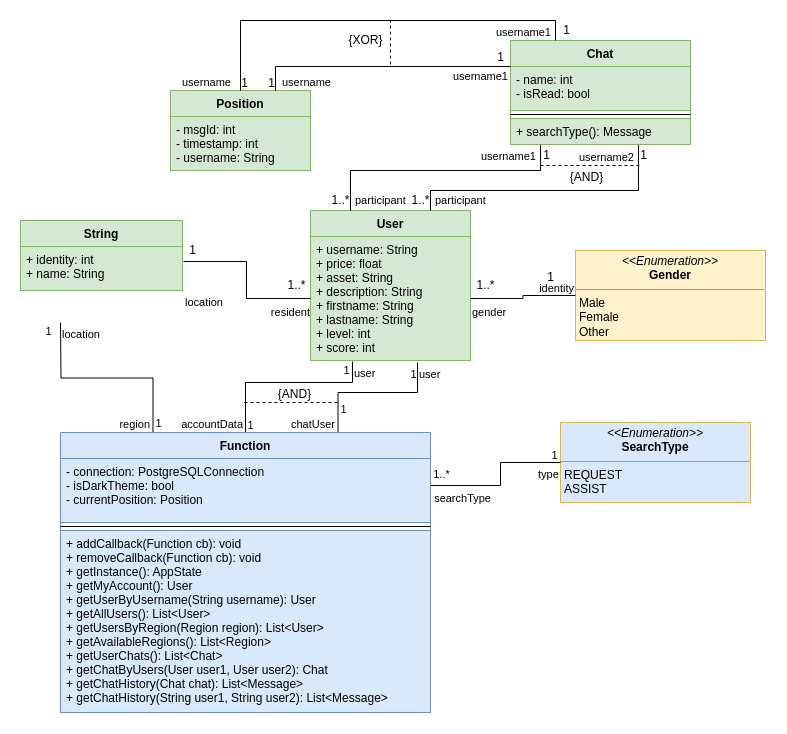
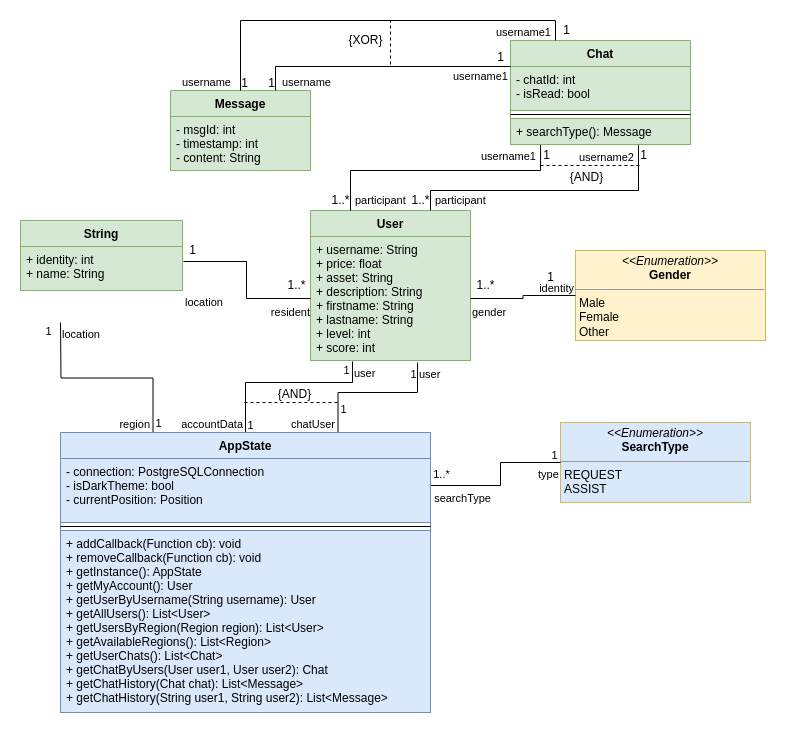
  <mxCell id="0" />
  <mxCell id="1" parent="0" />
  <mxCell id="2" value="User" style="swimlane;fontStyle=1;align=center;verticalAlign=top;childLayout=stackLayout;horizontal=1;startSize=26;horizontalStack=0;resizeParent=1;resizeParentMax=0;resizeLast=0;collapsible=1;marginBottom=0;fillColor=#d5e8d4;strokeColor=#82b366;" parent="1" vertex="1"><mxGeometry x="310" y="210" width="160" height="150" as="geometry"><mxRectangle x="330" y="370" width="60" height="26" as="alternateBounds" /></mxGeometry></mxCell>
  <mxCell id="3" value="+ username: String&#10;+ price: float&#10;+ asset: String&#10;+ description: String&#10;+ firstname: String&#10;+ lastname: String&#10;+ level: int&#10;+ score: int" style="text;strokeColor=#82b366;fillColor=#d5e8d4;align=left;verticalAlign=top;spacingLeft=4;spacingRight=4;overflow=hidden;rotatable=0;points=[[0,0.5],[1,0.5]];portConstraint=eastwest;" parent="2" vertex="1"><mxGeometry y="26" width="160" height="124" as="geometry" /></mxCell>
  <mxCell id="4" value="" style="line;strokeWidth=1;fillColor=none;align=left;verticalAlign=middle;spacingTop=-1;spacingLeft=3;spacingRight=3;rotatable=0;labelPosition=right;points=[];portConstraint=eastwest;" parent="2" vertex="1"><mxGeometry y="150" width="160" as="geometry" /></mxCell>
  <mxCell id="5" value="&lt;p style=&quot;margin: 0px ; margin-top: 4px ; text-align: center&quot;&gt;&lt;i&gt;&amp;lt;&amp;lt;Enumeration&amp;gt;&amp;gt;&lt;/i&gt;&lt;br&gt;&lt;b&gt;Gender&lt;/b&gt;&lt;/p&gt;&lt;hr size=&quot;1&quot;&gt;&lt;p style=&quot;margin: 0px ; margin-left: 4px&quot;&gt;Male&lt;/p&gt;&lt;p style=&quot;margin: 0px ; margin-left: 4px&quot;&gt;Female&lt;/p&gt;&lt;p style=&quot;margin: 0px ; margin-left: 4px&quot;&gt;Other&lt;/p&gt;&lt;hr size=&quot;1&quot;&gt;&lt;p style=&quot;margin: 0px ; margin-left: 4px&quot;&gt;&lt;br&gt;&lt;/p&gt;" style="verticalAlign=top;align=left;overflow=fill;fontSize=12;fontFamily=Helvetica;html=1;fillColor=#fff2cc;strokeColor=#d6b656;" parent="1" vertex="1"><mxGeometry x="575" y="250" width="190" height="90" as="geometry" /></mxCell>
  <mxCell id="6" value="String" style="swimlane;fontStyle=1;align=center;verticalAlign=top;childLayout=stackLayout;horizontal=1;startSize=26;horizontalStack=0;resizeParent=1;resizeParentMax=0;resizeLast=0;collapsible=1;marginBottom=0;fillColor=#d5e8d4;strokeColor=#82b366;" parent="1" vertex="1"><mxGeometry x="20" y="220" width="162" height="70" as="geometry"><mxRectangle x="330" y="370" width="60" height="26" as="alternateBounds" /></mxGeometry></mxCell>
  <mxCell id="7" value="+ identity: int&#10;+ name: String" style="text;strokeColor=#82b366;fillColor=#d5e8d4;align=left;verticalAlign=top;spacingLeft=4;spacingRight=4;overflow=hidden;rotatable=0;points=[[0,0.5],[1,0.5]];portConstraint=eastwest;" parent="6" vertex="1"><mxGeometry y="26" width="162" height="44" as="geometry" /></mxCell>
  <mxCell id="8" value="" style="line;strokeWidth=1;fillColor=none;align=left;verticalAlign=middle;spacingTop=-1;spacingLeft=3;spacingRight=3;rotatable=0;labelPosition=right;points=[];portConstraint=eastwest;" parent="6" vertex="1"><mxGeometry y="70" width="162" as="geometry" /></mxCell>
  <mxCell id="9" value="" style="endArrow=none;html=1;edgeStyle=orthogonalEdgeStyle;fontColor=#000000;exitX=0.25;exitY=0;exitDx=0;exitDy=0;entryX=0.167;entryY=0.962;entryDx=0;entryDy=0;entryPerimeter=0;rounded=0;" parent="1" source="2" target="58" edge="1"><mxGeometry relative="1" as="geometry"><mxPoint x="310" y="250" as="sourcePoint" /><mxPoint x="500" y="160" as="targetPoint" /><Array as="points"><mxPoint x="350" y="170" /><mxPoint x="540" y="170" /></Array></mxGeometry></mxCell>
  <mxCell id="10" value="participant" style="edgeLabel;resizable=0;html=1;align=left;verticalAlign=bottom;" parent="9" connectable="0" vertex="1"><mxGeometry x="-1" relative="1" as="geometry"><mxPoint x="3" y="-2" as="offset" /></mxGeometry></mxCell>
  <mxCell id="11" value="username1" style="edgeLabel;resizable=0;html=1;align=right;verticalAlign=bottom;" parent="9" connectable="0" vertex="1"><mxGeometry x="1" relative="1" as="geometry"><mxPoint x="-3.92" y="21.1" as="offset" /></mxGeometry></mxCell>
  <mxCell id="12" value="1" style="text;html=1;align=center;verticalAlign=middle;resizable=0;points=[];autosize=1;fontColor=#000000;" parent="1" vertex="1"><mxGeometry x="536" y="145" width="20" height="20" as="geometry" /></mxCell>
  <mxCell id="13" value="" style="endArrow=none;html=1;edgeStyle=orthogonalEdgeStyle;fontColor=#000000;exitX=1;exitY=0.5;exitDx=0;exitDy=0;entryX=0;entryY=0.5;entryDx=0;entryDy=0;rounded=0;" parent="1" source="3" target="5" edge="1"><mxGeometry relative="1" as="geometry"><mxPoint x="400" y="220" as="sourcePoint" /><mxPoint x="608.92" y="74" as="targetPoint" /></mxGeometry></mxCell>
  <mxCell id="14" value="gender" style="edgeLabel;resizable=0;html=1;align=left;verticalAlign=bottom;" parent="13" connectable="0" vertex="1"><mxGeometry x="-1" relative="1" as="geometry"><mxPoint y="22" as="offset" /></mxGeometry></mxCell>
  <mxCell id="15" value="identity" style="edgeLabel;resizable=0;html=1;align=right;verticalAlign=bottom;" parent="13" connectable="0" vertex="1"><mxGeometry x="1" relative="1" as="geometry"><mxPoint x="-1" y="1" as="offset" /></mxGeometry></mxCell>
  <mxCell id="16" value="1" style="text;html=1;align=center;verticalAlign=middle;resizable=0;points=[];autosize=1;fontColor=#000000;" parent="1" vertex="1"><mxGeometry x="540" y="267" width="20" height="20" as="geometry" /></mxCell>
  <mxCell id="17" value="1..*" style="text;html=1;align=center;verticalAlign=middle;resizable=0;points=[];autosize=1;fontColor=#000000;" parent="1" vertex="1"><mxGeometry x="470" y="275" width="30" height="20" as="geometry" /></mxCell>
  <mxCell id="18" value="" style="endArrow=none;html=1;edgeStyle=orthogonalEdgeStyle;fontColor=#000000;exitX=1.006;exitY=0.341;exitDx=0;exitDy=0;entryX=0;entryY=0.5;entryDx=0;entryDy=0;rounded=0;exitPerimeter=0;" parent="1" source="7" target="3" edge="1"><mxGeometry relative="1" as="geometry"><mxPoint x="480" y="293" as="sourcePoint" /><mxPoint x="570" y="275" as="targetPoint" /></mxGeometry></mxCell>
  <mxCell id="19" value="location" style="edgeLabel;resizable=0;html=1;align=left;verticalAlign=bottom;" parent="18" connectable="0" vertex="1"><mxGeometry x="-1" relative="1" as="geometry"><mxPoint y="49" as="offset" /></mxGeometry></mxCell>
  <mxCell id="20" value="resident" style="edgeLabel;resizable=0;html=1;align=right;verticalAlign=bottom;" parent="18" connectable="0" vertex="1"><mxGeometry x="1" relative="1" as="geometry"><mxPoint x="-0.14" y="22" as="offset" /></mxGeometry></mxCell>
  <mxCell id="21" value="1" style="text;html=1;align=center;verticalAlign=middle;resizable=0;points=[];autosize=1;fontColor=#000000;" parent="1" vertex="1"><mxGeometry x="182" y="240" width="20" height="20" as="geometry" /></mxCell>
  <mxCell id="22" value="1..*" style="text;html=1;align=center;verticalAlign=middle;resizable=0;points=[];autosize=1;fontColor=#000000;" parent="1" vertex="1"><mxGeometry x="281" y="275" width="30" height="20" as="geometry" /></mxCell>
  <mxCell id="23" value="&lt;p style=&quot;margin: 0px ; margin-top: 4px ; text-align: center&quot;&gt;&lt;i&gt;&amp;lt;&amp;lt;Enumeration&amp;gt;&amp;gt;&lt;/i&gt;&lt;br&gt;&lt;b&gt;SearchType&lt;/b&gt;&lt;/p&gt;&lt;hr size=&quot;1&quot;&gt;&lt;p style=&quot;margin: 0px ; margin-left: 4px&quot;&gt;REQUEST&lt;/p&gt;&lt;p style=&quot;margin: 0px ; margin-left: 4px&quot;&gt;ASSIST&lt;/p&gt;&lt;hr size=&quot;1&quot;&gt;&lt;p style=&quot;margin: 0px ; margin-left: 4px&quot;&gt;&lt;br&gt;&lt;/p&gt;" style="verticalAlign=top;align=left;overflow=fill;fontSize=12;fontFamily=Helvetica;html=1;fillColor=#dae8fc;strokeColor=#d6b656;" parent="1" vertex="1"><mxGeometry x="560" y="422" width="190" height="80" as="geometry" /></mxCell>
  <mxCell id="24" value="" style="endArrow=none;html=1;edgeStyle=orthogonalEdgeStyle;fontColor=#000000;entryX=0.25;entryY=0;entryDx=0;entryDy=0;exitX=0.247;exitY=1;exitDx=0;exitDy=0;exitPerimeter=0;rounded=0;" parent="1" target="75" edge="1"><mxGeometry relative="1" as="geometry"><mxPoint x="60.014" y="322" as="sourcePoint" /><mxPoint x="470" y="282" as="targetPoint" /></mxGeometry></mxCell>
  <mxCell id="25" value="location" style="edgeLabel;resizable=0;html=1;align=left;verticalAlign=bottom;" parent="24" connectable="0" vertex="1"><mxGeometry x="-1" relative="1" as="geometry"><mxPoint y="20" as="offset" /></mxGeometry></mxCell>
  <mxCell id="26" value="region" style="edgeLabel;resizable=0;html=1;align=right;verticalAlign=bottom;" parent="24" connectable="0" vertex="1"><mxGeometry x="1" relative="1" as="geometry"><mxPoint x="-2.5" as="offset" /></mxGeometry></mxCell>
  <mxCell id="27" value="" style="endArrow=none;html=1;edgeStyle=orthogonalEdgeStyle;fontColor=#000000;entryX=0.5;entryY=0;entryDx=0;entryDy=0;rounded=0;" parent="1" target="75" edge="1"><mxGeometry relative="1" as="geometry"><mxPoint x="352" y="361" as="sourcePoint" /><mxPoint x="162.5" y="442" as="targetPoint" /><Array as="points"><mxPoint x="352" y="382" /><mxPoint x="245" y="382" /></Array></mxGeometry></mxCell>
  <mxCell id="28" value="user" style="edgeLabel;resizable=0;html=1;align=left;verticalAlign=bottom;" parent="27" connectable="0" vertex="1"><mxGeometry x="-1" relative="1" as="geometry"><mxPoint y="20" as="offset" /></mxGeometry></mxCell>
  <mxCell id="29" value="accountData" style="edgeLabel;resizable=0;html=1;align=right;verticalAlign=bottom;" parent="27" connectable="0" vertex="1"><mxGeometry x="1" relative="1" as="geometry"><mxPoint x="-2.5" as="offset" /></mxGeometry></mxCell>
  <mxCell id="30" value="" style="endArrow=none;html=1;edgeStyle=orthogonalEdgeStyle;fontColor=#000000;entryX=0.75;entryY=0;entryDx=0;entryDy=0;exitX=0.669;exitY=1;exitDx=0;exitDy=0;exitPerimeter=0;rounded=0;" parent="1" target="75" edge="1"><mxGeometry relative="1" as="geometry"><mxPoint x="417.04" y="362" as="sourcePoint" /><mxPoint x="255" y="442" as="targetPoint" /><Array as="points"><mxPoint x="417" y="392" /><mxPoint x="338" y="392" /></Array></mxGeometry></mxCell>
  <mxCell id="31" value="user" style="edgeLabel;resizable=0;html=1;align=left;verticalAlign=bottom;" parent="30" connectable="0" vertex="1"><mxGeometry x="-1" relative="1" as="geometry"><mxPoint y="20" as="offset" /></mxGeometry></mxCell>
  <mxCell id="32" value="chatUser" style="edgeLabel;resizable=0;html=1;align=right;verticalAlign=bottom;" parent="30" connectable="0" vertex="1"><mxGeometry x="1" relative="1" as="geometry"><mxPoint x="-2.5" as="offset" /></mxGeometry></mxCell>
  <mxCell id="33" value="1" style="edgeLabel;html=1;align=center;verticalAlign=middle;resizable=0;points=[];fontColor=#000000;" parent="30" vertex="1" connectable="0"><mxGeometry x="-0.423" y="-10" relative="1" as="geometry"><mxPoint x="-62" y="26.01" as="offset" /></mxGeometry></mxCell>
  <mxCell id="34" value="1" style="edgeLabel;html=1;align=center;verticalAlign=middle;resizable=0;points=[];fontColor=#000000;" parent="1" vertex="1" connectable="0"><mxGeometry x="365.003" y="444.002" as="geometry"><mxPoint x="-318" y="-114" as="offset" /></mxGeometry></mxCell>
  <mxCell id="35" value="1" style="edgeLabel;html=1;align=center;verticalAlign=middle;resizable=0;points=[];fontColor=#000000;" parent="1" vertex="1" connectable="0"><mxGeometry x="377.003" y="455.002" as="geometry"><mxPoint x="-220" y="-33" as="offset" /></mxGeometry></mxCell>
  <mxCell id="36" value="1" style="edgeLabel;html=1;align=center;verticalAlign=middle;resizable=0;points=[];fontColor=#000000;" parent="1" vertex="1" connectable="0"><mxGeometry x="385.003" y="464.002" as="geometry"><mxPoint x="-136" y="-40" as="offset" /></mxGeometry></mxCell>
  <mxCell id="37" value="1" style="edgeLabel;html=1;align=center;verticalAlign=middle;resizable=0;points=[];fontColor=#000000;" parent="1" vertex="1" connectable="0"><mxGeometry x="400.003" y="448.002" as="geometry"><mxPoint x="-55" y="-79" as="offset" /></mxGeometry></mxCell>
  <mxCell id="38" value="1" style="edgeLabel;html=1;align=center;verticalAlign=middle;resizable=0;points=[];fontColor=#000000;" parent="1" vertex="1" connectable="0"><mxGeometry x="394.003" y="492.002" as="geometry"><mxPoint x="18" y="-119" as="offset" /></mxGeometry></mxCell>
  <mxCell id="39" value="1" style="edgeLabel;html=1;align=center;verticalAlign=middle;resizable=0;points=[];fontColor=#000000;" parent="1" vertex="1" connectable="0"><mxGeometry x="404.003" y="477.002" as="geometry"><mxPoint x="149" y="-23" as="offset" /></mxGeometry></mxCell>
  <mxCell id="40" value="" style="endArrow=none;html=1;edgeStyle=orthogonalEdgeStyle;fontColor=#000000;exitX=0;exitY=0.5;exitDx=0;exitDy=0;rounded=0;" parent="1" source="23" edge="1"><mxGeometry relative="1" as="geometry"><mxPoint x="427.04" y="362" as="sourcePoint" /><mxPoint x="430" y="485" as="targetPoint" /><Array as="points"><mxPoint x="500" y="462" /><mxPoint x="500" y="485" /></Array></mxGeometry></mxCell>
  <mxCell id="41" value="type" style="edgeLabel;resizable=0;html=1;align=left;verticalAlign=bottom;" parent="40" connectable="0" vertex="1"><mxGeometry x="-1" relative="1" as="geometry"><mxPoint x="-24" y="20" as="offset" /></mxGeometry></mxCell>
  <mxCell id="42" value="searchType" style="edgeLabel;resizable=0;html=1;align=right;verticalAlign=bottom;" parent="40" connectable="0" vertex="1"><mxGeometry x="1" relative="1" as="geometry"><mxPoint x="61" y="21" as="offset" /></mxGeometry></mxCell>
  <mxCell id="43" value="1..*" style="edgeLabel;html=1;align=center;verticalAlign=middle;resizable=0;points=[];fontColor=#000000;" parent="40" vertex="1" connectable="0"><mxGeometry x="-0.423" y="-10" relative="1" as="geometry"><mxPoint x="-76" y="21" as="offset" /></mxGeometry></mxCell>
- <mxCell id="44" value="Position" style="swimlane;fontStyle=1;align=center;verticalAlign=top;childLayout=stackLayout;horizontal=1;startSize=26;horizontalStack=0;resizeParent=1;resizeParentMax=0;resizeLast=0;collapsible=1;marginBottom=0;fillColor=#d5e8d4;strokeColor=#82b366;" parent="1" vertex="1"><mxGeometry x="170" y="90" width="140" height="80" as="geometry"><mxRectangle x="330" y="370" width="60" height="26" as="alternateBounds" /></mxGeometry></mxCell>
- <mxCell id="45" value="- msgId: int&#10;- timestamp: int&#10;- username: String&#10;" style="text;strokeColor=#82b366;fillColor=#d5e8d4;align=left;verticalAlign=top;spacingLeft=4;spacingRight=4;overflow=hidden;rotatable=0;points=[[0,0.5],[1,0.5]];portConstraint=eastwest;fontStyle=0;" parent="44" vertex="1"><mxGeometry y="26" width="140" height="54" as="geometry" /></mxCell>
+ <mxCell id="44" value="Message" style="swimlane;fontStyle=1;align=center;verticalAlign=top;childLayout=stackLayout;horizontal=1;startSize=26;horizontalStack=0;resizeParent=1;resizeParentMax=0;resizeLast=0;collapsible=1;marginBottom=0;fillColor=#d5e8d4;strokeColor=#82b366;" parent="1" vertex="1"><mxGeometry x="170" y="90" width="140" height="80" as="geometry"><mxRectangle x="330" y="370" width="60" height="26" as="alternateBounds" /></mxGeometry></mxCell>
+ <mxCell id="45" value="- msgId: int&#10;- timestamp: int&#10;- content: String&#10;" style="text;strokeColor=#82b366;fillColor=#d5e8d4;align=left;verticalAlign=top;spacingLeft=4;spacingRight=4;overflow=hidden;rotatable=0;points=[[0,0.5],[1,0.5]];portConstraint=eastwest;fontStyle=0;" parent="44" vertex="1"><mxGeometry y="26" width="140" height="54" as="geometry" /></mxCell>
  <mxCell id="46" value="" style="line;strokeWidth=1;fillColor=none;align=left;verticalAlign=middle;spacingTop=-1;spacingLeft=3;spacingRight=3;rotatable=0;labelPosition=right;points=[];portConstraint=eastwest;" parent="44" vertex="1"><mxGeometry y="80" width="140" as="geometry" /></mxCell>
  <mxCell id="47" value="" style="endArrow=none;html=1;edgeStyle=orthogonalEdgeStyle;fontColor=#000000;entryX=0.711;entryY=1;entryDx=0;entryDy=0;entryPerimeter=0;rounded=0;exitX=0.75;exitY=0;exitDx=0;exitDy=0;" parent="1" source="2" target="58" edge="1"><mxGeometry relative="1" as="geometry"><mxPoint x="510" y="210" as="sourcePoint" /><mxPoint x="550.06" y="153.012" as="targetPoint" /><Array as="points"><mxPoint x="430" y="190" /><mxPoint x="638" y="190" /></Array></mxGeometry></mxCell>
  <mxCell id="48" value="participant" style="edgeLabel;resizable=0;html=1;align=left;verticalAlign=bottom;" parent="47" connectable="0" vertex="1"><mxGeometry x="-1" relative="1" as="geometry"><mxPoint x="3" y="-2" as="offset" /></mxGeometry></mxCell>
  <mxCell id="49" value="username2" style="edgeLabel;resizable=0;html=1;align=right;verticalAlign=bottom;" parent="47" connectable="0" vertex="1"><mxGeometry x="1" relative="1" as="geometry"><mxPoint x="-3.92" y="21.1" as="offset" /></mxGeometry></mxCell>
  <mxCell id="50" value="1..*" style="text;html=1;align=center;verticalAlign=middle;resizable=0;points=[];autosize=1;fontColor=#000000;" parent="1" vertex="1"><mxGeometry x="325" y="190" width="30" height="20" as="geometry" /></mxCell>
  <mxCell id="51" value="" style="endArrow=none;html=1;edgeStyle=orthogonalEdgeStyle;fontColor=#000000;exitX=0.25;exitY=0;exitDx=0;exitDy=0;rounded=0;" parent="1" source="2" edge="1"><mxGeometry relative="1" as="geometry"><mxPoint x="350" y="210" as="sourcePoint" /><mxPoint x="350" y="209" as="targetPoint" /></mxGeometry></mxCell>
  <mxCell id="52" value="participant" style="edgeLabel;resizable=0;html=1;align=left;verticalAlign=bottom;" parent="51" connectable="0" vertex="1"><mxGeometry x="-1" relative="1" as="geometry"><mxPoint x="3" y="-2" as="offset" /></mxGeometry></mxCell>
  <mxCell id="53" value="1" style="text;html=1;align=center;verticalAlign=middle;resizable=0;points=[];autosize=1;fontColor=#000000;" parent="1" vertex="1"><mxGeometry x="633" y="145" width="20" height="20" as="geometry" /></mxCell>
  <mxCell id="54" value="1..*" style="text;html=1;align=center;verticalAlign=middle;resizable=0;points=[];autosize=1;fontColor=#000000;" parent="1" vertex="1"><mxGeometry x="405" y="190" width="30" height="20" as="geometry" /></mxCell>
  <mxCell id="55" value="Chat" style="swimlane;fontStyle=1;align=center;verticalAlign=top;childLayout=stackLayout;horizontal=1;startSize=26;horizontalStack=0;resizeParent=1;resizeParentMax=0;resizeLast=0;collapsible=1;marginBottom=0;fillColor=#d5e8d4;strokeColor=#82b366;" parent="1" vertex="1"><mxGeometry x="510" y="40" width="180" height="104" as="geometry" /></mxCell>
- <mxCell id="56" value="- name: int&#10;- isRead: bool" style="text;strokeColor=#82b366;fillColor=#d5e8d4;align=left;verticalAlign=top;spacingLeft=4;spacingRight=4;overflow=hidden;rotatable=0;points=[[0,0.5],[1,0.5]];portConstraint=eastwest;" parent="55" vertex="1"><mxGeometry y="26" width="180" height="44" as="geometry" /></mxCell>
+ <mxCell id="56" value="- chatId: int&#10;- isRead: bool" style="text;strokeColor=#82b366;fillColor=#d5e8d4;align=left;verticalAlign=top;spacingLeft=4;spacingRight=4;overflow=hidden;rotatable=0;points=[[0,0.5],[1,0.5]];portConstraint=eastwest;" parent="55" vertex="1"><mxGeometry y="26" width="180" height="44" as="geometry" /></mxCell>
  <mxCell id="57" value="" style="line;strokeWidth=1;fillColor=none;align=left;verticalAlign=middle;spacingTop=-1;spacingLeft=3;spacingRight=3;rotatable=0;labelPosition=right;points=[];portConstraint=eastwest;" parent="55" vertex="1"><mxGeometry y="70" width="180" height="8" as="geometry" /></mxCell>
  <mxCell id="58" value="+ searchType(): Message" style="text;strokeColor=#82b366;fillColor=#d5e8d4;align=left;verticalAlign=top;spacingLeft=4;spacingRight=4;overflow=hidden;rotatable=0;points=[[0,0.5],[1,0.5]];portConstraint=eastwest;" parent="55" vertex="1"><mxGeometry y="78" width="180" height="26" as="geometry" /></mxCell>
  <mxCell id="59" value="" style="endArrow=none;dashed=1;endFill=0;endSize=12;html=1;fontColor=#000000;" parent="1" edge="1"><mxGeometry width="160" relative="1" as="geometry"><mxPoint x="540" y="165" as="sourcePoint" /><mxPoint x="640" y="165" as="targetPoint" /></mxGeometry></mxCell>
  <mxCell id="60" value="{AND}" style="text;html=1;align=center;verticalAlign=middle;resizable=0;points=[];autosize=1;fontColor=#000000;" parent="1" vertex="1"><mxGeometry x="561" y="167" width="50" height="20" as="geometry" /></mxCell>
  <mxCell id="61" value="" style="endArrow=none;dashed=1;endFill=0;endSize=12;html=1;fontColor=#000000;" parent="1" edge="1"><mxGeometry width="160" relative="1" as="geometry"><mxPoint x="244" y="402" as="sourcePoint" /><mxPoint x="340" y="402" as="targetPoint" /></mxGeometry></mxCell>
  <mxCell id="62" value="{AND}" style="text;html=1;align=center;verticalAlign=middle;resizable=0;points=[];autosize=1;fontColor=#000000;" parent="1" vertex="1"><mxGeometry x="269" y="384" width="50" height="20" as="geometry" /></mxCell>
  <mxCell id="63" value="" style="endArrow=none;html=1;edgeStyle=orthogonalEdgeStyle;fontColor=#000000;exitX=0.5;exitY=0;exitDx=0;exitDy=0;entryX=0.25;entryY=0;entryDx=0;entryDy=0;rounded=0;" parent="1" source="44" target="55" edge="1"><mxGeometry relative="1" as="geometry"><mxPoint x="289.96" y="106.99" as="sourcePoint" /><mxPoint x="480.02" y="40.002" as="targetPoint" /><Array as="points"><mxPoint x="240" y="20" /><mxPoint x="555" y="20" /></Array></mxGeometry></mxCell>
  <mxCell id="64" value="username" style="edgeLabel;resizable=0;html=1;align=left;verticalAlign=bottom;" parent="63" connectable="0" vertex="1"><mxGeometry x="-1" relative="1" as="geometry"><mxPoint x="-60" as="offset" /></mxGeometry></mxCell>
  <mxCell id="65" value="username1" style="edgeLabel;resizable=0;html=1;align=right;verticalAlign=bottom;" parent="63" connectable="0" vertex="1"><mxGeometry x="1" relative="1" as="geometry"><mxPoint x="-3.92" as="offset" /></mxGeometry></mxCell>
  <mxCell id="66" value="" style="endArrow=none;html=1;edgeStyle=orthogonalEdgeStyle;fontColor=#000000;entryX=0;entryY=0.25;entryDx=0;entryDy=0;rounded=0;exitX=0.75;exitY=0;exitDx=0;exitDy=0;" parent="1" source="44" target="55" edge="1"><mxGeometry relative="1" as="geometry"><mxPoint x="250" y="92" as="sourcePoint" /><mxPoint x="565" y="50" as="targetPoint" /><Array as="points"><mxPoint x="275" y="66" /></Array></mxGeometry></mxCell>
  <mxCell id="67" value="username" style="edgeLabel;resizable=0;html=1;align=left;verticalAlign=bottom;" parent="66" connectable="0" vertex="1"><mxGeometry x="-1" relative="1" as="geometry"><mxPoint x="5" as="offset" /></mxGeometry></mxCell>
  <mxCell id="68" value="username1" style="edgeLabel;resizable=0;html=1;align=right;verticalAlign=bottom;" parent="66" connectable="0" vertex="1"><mxGeometry x="1" relative="1" as="geometry"><mxPoint x="-2.17" y="18" as="offset" /></mxGeometry></mxCell>
  <mxCell id="69" value="{XOR}" style="text;html=1;align=center;verticalAlign=middle;resizable=0;points=[];autosize=1;fontColor=#000000;" parent="1" vertex="1"><mxGeometry x="340" y="30" width="50" height="20" as="geometry" /></mxCell>
  <mxCell id="70" value="" style="endArrow=none;dashed=1;endFill=0;endSize=12;html=1;fontColor=#000000;" parent="1" edge="1"><mxGeometry width="160" relative="1" as="geometry"><mxPoint x="390" y="64" as="sourcePoint" /><mxPoint x="390" y="20" as="targetPoint" /></mxGeometry></mxCell>
  <mxCell id="71" value="1" style="text;html=1;align=center;verticalAlign=middle;resizable=0;points=[];autosize=1;fontColor=#000000;" parent="1" vertex="1"><mxGeometry x="556" y="20" width="20" height="20" as="geometry" /></mxCell>
  <mxCell id="72" value="1" style="text;html=1;align=center;verticalAlign=middle;resizable=0;points=[];autosize=1;fontColor=#000000;" parent="1" vertex="1"><mxGeometry x="261" y="73" width="20" height="20" as="geometry" /></mxCell>
  <mxCell id="73" value="1" style="text;html=1;align=center;verticalAlign=middle;resizable=0;points=[];autosize=1;fontColor=#000000;" parent="1" vertex="1"><mxGeometry x="234" y="73" width="20" height="20" as="geometry" /></mxCell>
  <mxCell id="74" value="1" style="text;html=1;align=center;verticalAlign=middle;resizable=0;points=[];autosize=1;fontColor=#000000;" parent="1" vertex="1"><mxGeometry x="490" y="47" width="20" height="20" as="geometry" /></mxCell>
- <mxCell id="75" value="Function" style="swimlane;fontStyle=1;align=center;verticalAlign=top;childLayout=stackLayout;horizontal=1;startSize=26;horizontalStack=0;resizeParent=1;resizeParentMax=0;resizeLast=0;collapsible=1;marginBottom=0;fillColor=#dae8fc;strokeColor=#6c8ebf;" parent="1" vertex="1"><mxGeometry x="60" y="432" width="370" height="280" as="geometry" /></mxCell>
+ <mxCell id="75" value="AppState" style="swimlane;fontStyle=1;align=center;verticalAlign=top;childLayout=stackLayout;horizontal=1;startSize=26;horizontalStack=0;resizeParent=1;resizeParentMax=0;resizeLast=0;collapsible=1;marginBottom=0;fillColor=#dae8fc;strokeColor=#6c8ebf;" parent="1" vertex="1"><mxGeometry x="60" y="432" width="370" height="280" as="geometry" /></mxCell>
  <mxCell id="76" value="- connection: PostgreSQLConnection&#10;- isDarkTheme: bool&#10;- currentPosition: Position" style="text;strokeColor=#6c8ebf;fillColor=#dae8fc;align=left;verticalAlign=top;spacingLeft=4;spacingRight=4;overflow=hidden;rotatable=0;points=[[0,0.5],[1,0.5]];portConstraint=eastwest;" parent="75" vertex="1"><mxGeometry y="26" width="370" height="64" as="geometry" /></mxCell>
  <mxCell id="77" value="" style="line;strokeWidth=1;fillColor=none;align=left;verticalAlign=middle;spacingTop=-1;spacingLeft=3;spacingRight=3;rotatable=0;labelPosition=right;points=[];portConstraint=eastwest;" parent="75" vertex="1"><mxGeometry y="90" width="370" height="8" as="geometry" /></mxCell>
  <mxCell id="78" value="+ addCallback(Function cb): void&#10;+ removeCallback(Function cb): void&#10;+ getInstance(): AppState&#10;+ getMyAccount(): User&#10;+ getUserByUsername(String username): User&#10;+ getAllUsers(): List&lt;User&gt;&#10;+ getUsersByRegion(Region region): List&lt;User&gt;&#10;+ getAvailableRegions(): List&lt;Region&gt;&#10;+ getUserChats(): List&lt;Chat&gt;&#10;+ getChatByUsers(User user1, User user2): Chat&#10;+ getChatHistory(Chat chat): List&lt;Message&gt;&#10;+ getChatHistory(String user1, String user2): List&lt;Message&gt;&#10; " style="text;strokeColor=#6c8ebf;fillColor=#dae8fc;align=left;verticalAlign=top;spacingLeft=4;spacingRight=4;overflow=hidden;rotatable=0;points=[[0,0.5],[1,0.5]];portConstraint=eastwest;" parent="75" vertex="1"><mxGeometry y="98" width="370" height="182" as="geometry" /></mxCell>
